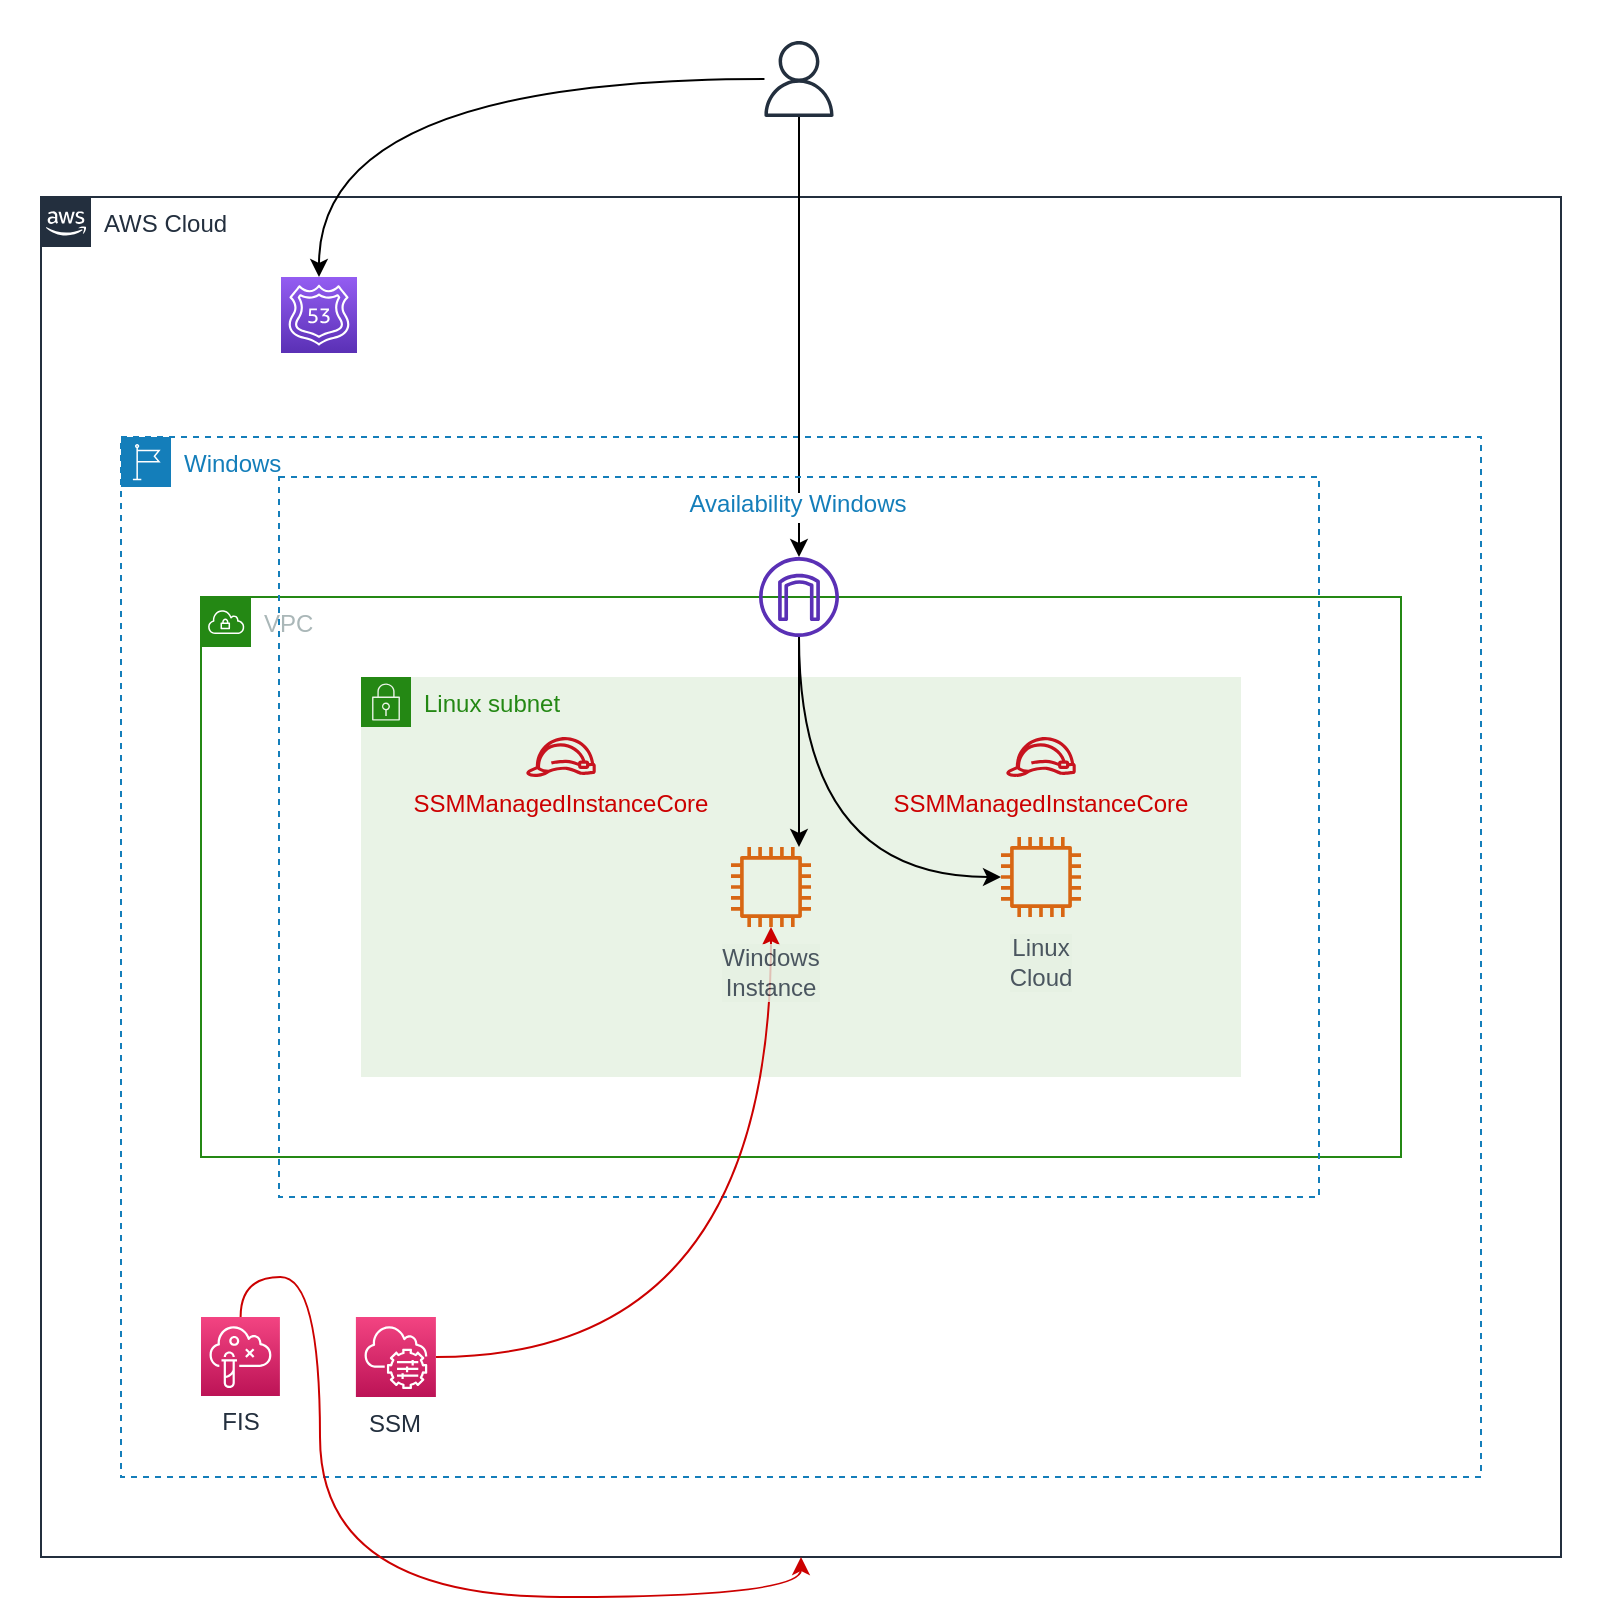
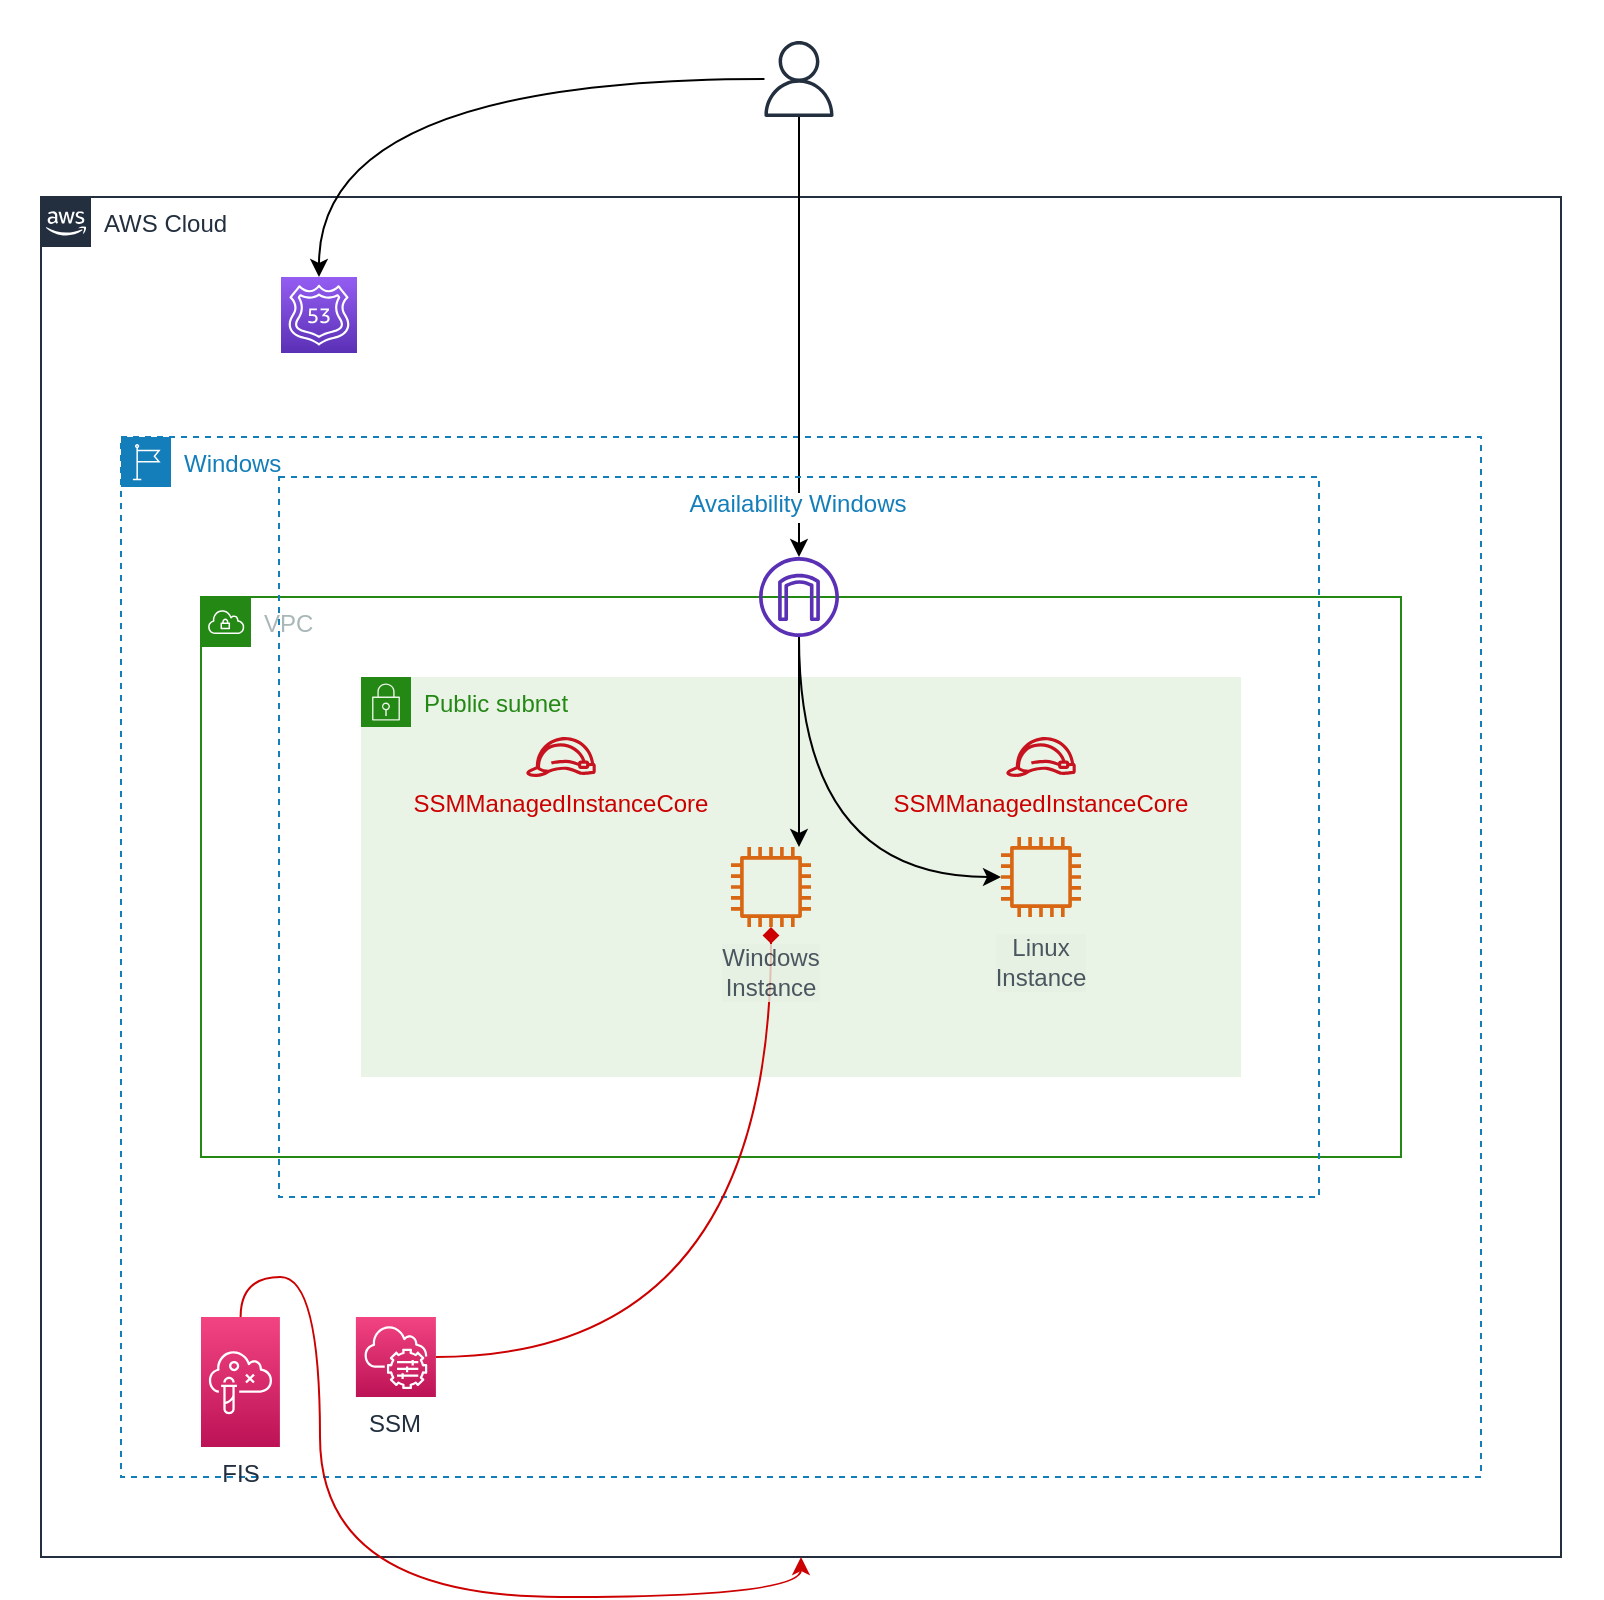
  <mxCell id="0" />
  <mxCell id="1" parent="0" />
  <mxCell id="2" value="AWS Cloud" style="points=[[0,0],[0.25,0],[0.5,0],[0.75,0],[1,0],[1,0.25],[1,0.5],[1,0.75],[1,1],[0.75,1],[0.5,1],[0.25,1],[0,1],[0,0.75],[0,0.5],[0,0.25]];outlineConnect=0;gradientColor=none;html=1;whiteSpace=wrap;fontSize=12;fontStyle=0;shape=mxgraph.aws4.group;grIcon=mxgraph.aws4.group_aws_cloud_alt;strokeColor=#232F3E;fillColor=none;verticalAlign=top;align=left;spacingLeft=30;fontColor=#232F3E;dashed=0;" parent="1" vertex="1"><mxGeometry x="20" y="98" width="760" height="680" as="geometry" /></mxCell>
  <mxCell id="3" value="Windows" style="points=[[0,0],[0.25,0],[0.5,0],[0.75,0],[1,0],[1,0.25],[1,0.5],[1,0.75],[1,1],[0.75,1],[0.5,1],[0.25,1],[0,1],[0,0.75],[0,0.5],[0,0.25]];outlineConnect=0;gradientColor=none;html=1;whiteSpace=wrap;fontSize=12;fontStyle=0;shape=mxgraph.aws4.group;grIcon=mxgraph.aws4.group_region;strokeColor=#147EBA;fillColor=none;verticalAlign=top;align=left;spacingLeft=30;fontColor=#147EBA;dashed=1;" parent="1" vertex="1"><mxGeometry x="60" y="218" width="680" height="520" as="geometry" /></mxCell>
  <mxCell id="4" value="VPC" style="points=[[0,0],[0.25,0],[0.5,0],[0.75,0],[1,0],[1,0.25],[1,0.5],[1,0.75],[1,1],[0.75,1],[0.5,1],[0.25,1],[0,1],[0,0.75],[0,0.5],[0,0.25]];outlineConnect=0;gradientColor=none;html=1;whiteSpace=wrap;fontSize=12;fontStyle=0;shape=mxgraph.aws4.group;grIcon=mxgraph.aws4.group_vpc;strokeColor=#248814;fillColor=none;verticalAlign=top;align=left;spacingLeft=30;fontColor=#AAB7B8;dashed=0;" parent="1" vertex="1"><mxGeometry x="100" y="298" width="600" height="280" as="geometry" /></mxCell>
  <mxCell id="5" style="edgeStyle=orthogonalEdgeStyle;curved=1;rounded=0;orthogonalLoop=1;jettySize=auto;html=1;" parent="1" source="13" target="21" edge="1"><mxGeometry relative="1" as="geometry" /></mxCell>
  <mxCell id="6" value="Availability Windows" style="fillColor=none;strokeColor=#147EBA;dashed=1;verticalAlign=top;fontStyle=0;fontColor=#147EBA;labelBackgroundColor=#ffffff;" parent="1" vertex="1"><mxGeometry x="139" y="238" width="520" height="360" as="geometry" /></mxCell>
- <mxCell id="7" value="Linux subnet" style="points=[[0,0],[0.25,0],[0.5,0],[0.75,0],[1,0],[1,0.25],[1,0.5],[1,0.75],[1,1],[0.75,1],[0.5,1],[0.25,1],[0,1],[0,0.75],[0,0.5],[0,0.25]];outlineConnect=0;gradientColor=none;html=1;whiteSpace=wrap;fontSize=12;fontStyle=0;shape=mxgraph.aws4.group;grIcon=mxgraph.aws4.group_security_group;grStroke=0;strokeColor=#248814;fillColor=#E9F3E6;verticalAlign=top;align=left;spacingLeft=30;fontColor=#248814;dashed=0;" parent="1" vertex="1"><mxGeometry x="180" y="338" width="440" height="200" as="geometry" /></mxCell>
- <mxCell id="8" style="edgeStyle=orthogonalEdgeStyle;curved=1;rounded=0;orthogonalLoop=1;jettySize=auto;html=1;strokeColor=#CC0000;" parent="1" source="20" target="9" edge="1"><mxGeometry relative="1" as="geometry" /></mxCell>
+ <mxCell id="7" value="Public subnet" style="points=[[0,0],[0.25,0],[0.5,0],[0.75,0],[1,0],[1,0.25],[1,0.5],[1,0.75],[1,1],[0.75,1],[0.5,1],[0.25,1],[0,1],[0,0.75],[0,0.5],[0,0.25]];outlineConnect=0;gradientColor=none;html=1;whiteSpace=wrap;fontSize=12;fontStyle=0;shape=mxgraph.aws4.group;grIcon=mxgraph.aws4.group_security_group;grStroke=0;strokeColor=#248814;fillColor=#E9F3E6;verticalAlign=top;align=left;spacingLeft=30;fontColor=#248814;dashed=0;" parent="1" vertex="1"><mxGeometry x="180" y="338" width="440" height="200" as="geometry" /></mxCell>
+ <mxCell id="8" style="edgeStyle=orthogonalEdgeStyle;curved=1;rounded=0;orthogonalLoop=1;jettySize=auto;html=1;strokeColor=#CC0000;endArrow=diamond;" parent="1" source="20" target="9" edge="1"><mxGeometry relative="1" as="geometry" /></mxCell>
  <mxCell id="9" value="Windows&lt;br&gt;Instance" style="outlineConnect=0;fontColor=#232F3E;gradientColor=none;fillColor=#D86613;strokeColor=none;dashed=0;verticalLabelPosition=bottom;verticalAlign=bottom;align=center;html=1;fontSize=12;fontStyle=0;aspect=fixed;pointerEvents=1;shape=mxgraph.aws4.instance2;labelBackgroundColor=#e6f1e3;textOpacity=80;" parent="1" vertex="1"><mxGeometry x="365" y="423" width="40" height="40" as="geometry" /></mxCell>
  <mxCell id="10" style="edgeStyle=orthogonalEdgeStyle;rounded=0;orthogonalLoop=1;jettySize=auto;html=1;curved=1;" parent="1" source="21" target="9" edge="1"><mxGeometry relative="1" as="geometry"><Array as="points"><mxPoint x="399" y="438" /></Array></mxGeometry></mxCell>
  <mxCell id="11" style="edgeStyle=orthogonalEdgeStyle;curved=1;rounded=0;orthogonalLoop=1;jettySize=auto;html=1;" parent="1" source="21" target="15" edge="1"><mxGeometry relative="1" as="geometry"><Array as="points"><mxPoint x="399" y="438" /></Array></mxGeometry></mxCell>
  <mxCell id="12" style="edgeStyle=orthogonalEdgeStyle;curved=1;rounded=0;orthogonalLoop=1;jettySize=auto;html=1;" parent="1" source="13" target="14" edge="1"><mxGeometry relative="1" as="geometry" /></mxCell>
  <mxCell id="13" value="" style="outlineConnect=0;fontColor=#232F3E;gradientColor=none;fillColor=#232F3E;strokeColor=none;dashed=0;verticalLabelPosition=bottom;verticalAlign=top;align=center;html=1;fontSize=12;fontStyle=0;aspect=fixed;pointerEvents=1;shape=mxgraph.aws4.user;" parent="1" vertex="1"><mxGeometry x="380" y="20" width="38" height="38" as="geometry" /></mxCell>
  <mxCell id="14" value="" style="points=[[0,0,0],[0.25,0,0],[0.5,0,0],[0.75,0,0],[1,0,0],[0,1,0],[0.25,1,0],[0.5,1,0],[0.75,1,0],[1,1,0],[0,0.25,0],[0,0.5,0],[0,0.75,0],[1,0.25,0],[1,0.5,0],[1,0.75,0]];outlineConnect=0;fontColor=#232F3E;gradientColor=#945DF2;gradientDirection=north;fillColor=#5A30B5;strokeColor=#ffffff;dashed=0;verticalLabelPosition=bottom;verticalAlign=top;align=center;html=1;fontSize=12;fontStyle=0;aspect=fixed;shape=mxgraph.aws4.resourceIcon;resIcon=mxgraph.aws4.route_53;" parent="1" vertex="1"><mxGeometry x="140" y="138" width="38" height="38" as="geometry" /></mxCell>
- <mxCell id="15" value="Linux&lt;br&gt;Cloud" style="outlineConnect=0;fontColor=#232F3E;gradientColor=none;fillColor=#D86613;strokeColor=none;dashed=0;verticalLabelPosition=bottom;verticalAlign=bottom;align=center;html=1;fontSize=12;fontStyle=0;aspect=fixed;pointerEvents=1;shape=mxgraph.aws4.instance2;labelBackgroundColor=#e6f1e3;textOpacity=80;" parent="1" vertex="1"><mxGeometry x="500" y="418" width="40" height="40" as="geometry" /></mxCell>
+ <mxCell id="15" value="Linux&lt;br&gt;Instance" style="outlineConnect=0;fontColor=#232F3E;gradientColor=none;fillColor=#D86613;strokeColor=none;dashed=0;verticalLabelPosition=bottom;verticalAlign=bottom;align=center;html=1;fontSize=12;fontStyle=0;aspect=fixed;pointerEvents=1;shape=mxgraph.aws4.instance2;labelBackgroundColor=#e6f1e3;textOpacity=80;" parent="1" vertex="1"><mxGeometry x="500" y="418" width="40" height="40" as="geometry" /></mxCell>
  <mxCell id="16" value="&lt;font color=&quot;#cc0000&quot;&gt;SSMManagedInstanceCore&lt;/font&gt;" style="outlineConnect=0;fontColor=#232F3E;gradientColor=none;fillColor=#C7131F;strokeColor=none;dashed=0;verticalLabelPosition=bottom;verticalAlign=top;align=center;html=1;fontSize=12;fontStyle=0;aspect=fixed;pointerEvents=1;shape=mxgraph.aws4.role;" parent="1" vertex="1"><mxGeometry x="262.28" y="368" width="35.45" height="20" as="geometry" /></mxCell>
  <mxCell id="17" value="&lt;font color=&quot;#cc0000&quot;&gt;SSMManagedInstanceCore&lt;/font&gt;" style="outlineConnect=0;fontColor=#232F3E;gradientColor=none;fillColor=#C7131F;strokeColor=none;dashed=0;verticalLabelPosition=bottom;verticalAlign=top;align=center;html=1;fontSize=12;fontStyle=0;aspect=fixed;pointerEvents=1;shape=mxgraph.aws4.role;" parent="1" vertex="1"><mxGeometry x="502.28" y="368" width="35.45" height="20" as="geometry" /></mxCell>
  <mxCell id="18" style="edgeStyle=orthogonalEdgeStyle;curved=1;rounded=0;orthogonalLoop=1;jettySize=auto;html=1;strokeColor=#CC0000;" parent="1" source="19" target="2" edge="1"><mxGeometry relative="1" as="geometry" /></mxCell>
- <mxCell id="19" value="FIS" style="points=[[0,0,0],[0.25,0,0],[0.5,0,0],[0.75,0,0],[1,0,0],[0,1,0],[0.25,1,0],[0.5,1,0],[0.75,1,0],[1,1,0],[0,0.25,0],[0,0.5,0],[0,0.75,0],[1,0.25,0],[1,0.5,0],[1,0.75,0]];points=[[0,0,0],[0.25,0,0],[0.5,0,0],[0.75,0,0],[1,0,0],[0,1,0],[0.25,1,0],[0.5,1,0],[0.75,1,0],[1,1,0],[0,0.25,0],[0,0.5,0],[0,0.75,0],[1,0.25,0],[1,0.5,0],[1,0.75,0]];outlineConnect=0;fontColor=#232F3E;gradientColor=#F34482;gradientDirection=north;fillColor=#BC1356;strokeColor=#ffffff;dashed=0;verticalLabelPosition=bottom;verticalAlign=top;align=center;html=1;fontSize=12;fontStyle=0;aspect=fixed;shape=mxgraph.aws4.resourceIcon;resIcon=mxgraph.aws4.fault_injection_simulator;" parent="1" vertex="1"><mxGeometry x="100" y="658" width="39.45" height="39.45" as="geometry" /></mxCell>
+ <mxCell id="19" value="FIS" style="points=[[0,0,0],[0.25,0,0],[0.5,0,0],[0.75,0,0],[1,0,0],[0,1,0],[0.25,1,0],[0.5,1,0],[0.75,1,0],[1,1,0],[0,0.25,0],[0,0.5,0],[0,0.75,0],[1,0.25,0],[1,0.5,0],[1,0.75,0]];points=[[0,0,0],[0.25,0,0],[0.5,0,0],[0.75,0,0],[1,0,0],[0,1,0],[0.25,1,0],[0.5,1,0],[0.75,1,0],[1,1,0],[0,0.25,0],[0,0.5,0],[0,0.75,0],[1,0.25,0],[1,0.5,0],[1,0.75,0]];outlineConnect=0;fontColor=#232F3E;gradientColor=#F34482;gradientDirection=north;fillColor=#BC1356;strokeColor=#ffffff;dashed=0;verticalLabelPosition=bottom;verticalAlign=top;align=center;html=1;fontSize=12;fontStyle=0;aspect=fixed;shape=mxgraph.aws4.resourceIcon;resIcon=mxgraph.aws4.fault_injection_simulator;" parent="1" vertex="1"><mxGeometry x="100" y="658" width="39.45" height="65" as="geometry" /></mxCell>
  <mxCell id="20" value="SSM" style="points=[[0,0,0],[0.25,0,0],[0.5,0,0],[0.75,0,0],[1,0,0],[0,1,0],[0.25,1,0],[0.5,1,0],[0.75,1,0],[1,1,0],[0,0.25,0],[0,0.5,0],[0,0.75,0],[1,0.25,0],[1,0.5,0],[1,0.75,0]];points=[[0,0,0],[0.25,0,0],[0.5,0,0],[0.75,0,0],[1,0,0],[0,1,0],[0.25,1,0],[0.5,1,0],[0.75,1,0],[1,1,0],[0,0.25,0],[0,0.5,0],[0,0.75,0],[1,0.25,0],[1,0.5,0],[1,0.75,0]];outlineConnect=0;fontColor=#232F3E;gradientColor=#F34482;gradientDirection=north;fillColor=#BC1356;strokeColor=#ffffff;dashed=0;verticalLabelPosition=bottom;verticalAlign=top;align=center;html=1;fontSize=12;fontStyle=0;aspect=fixed;shape=mxgraph.aws4.resourceIcon;resIcon=mxgraph.aws4.systems_manager;" parent="1" vertex="1"><mxGeometry x="177.45" y="658" width="40" height="40" as="geometry" /></mxCell>
  <mxCell id="21" value="" style="outlineConnect=0;fontColor=#232F3E;gradientColor=none;fillColor=#5A30B5;strokeColor=none;dashed=0;verticalLabelPosition=bottom;verticalAlign=top;align=center;html=1;fontSize=12;fontStyle=0;aspect=fixed;pointerEvents=1;shape=mxgraph.aws4.internet_gateway;" parent="1" vertex="1"><mxGeometry x="379" y="278" width="40" height="40" as="geometry" /></mxCell>
